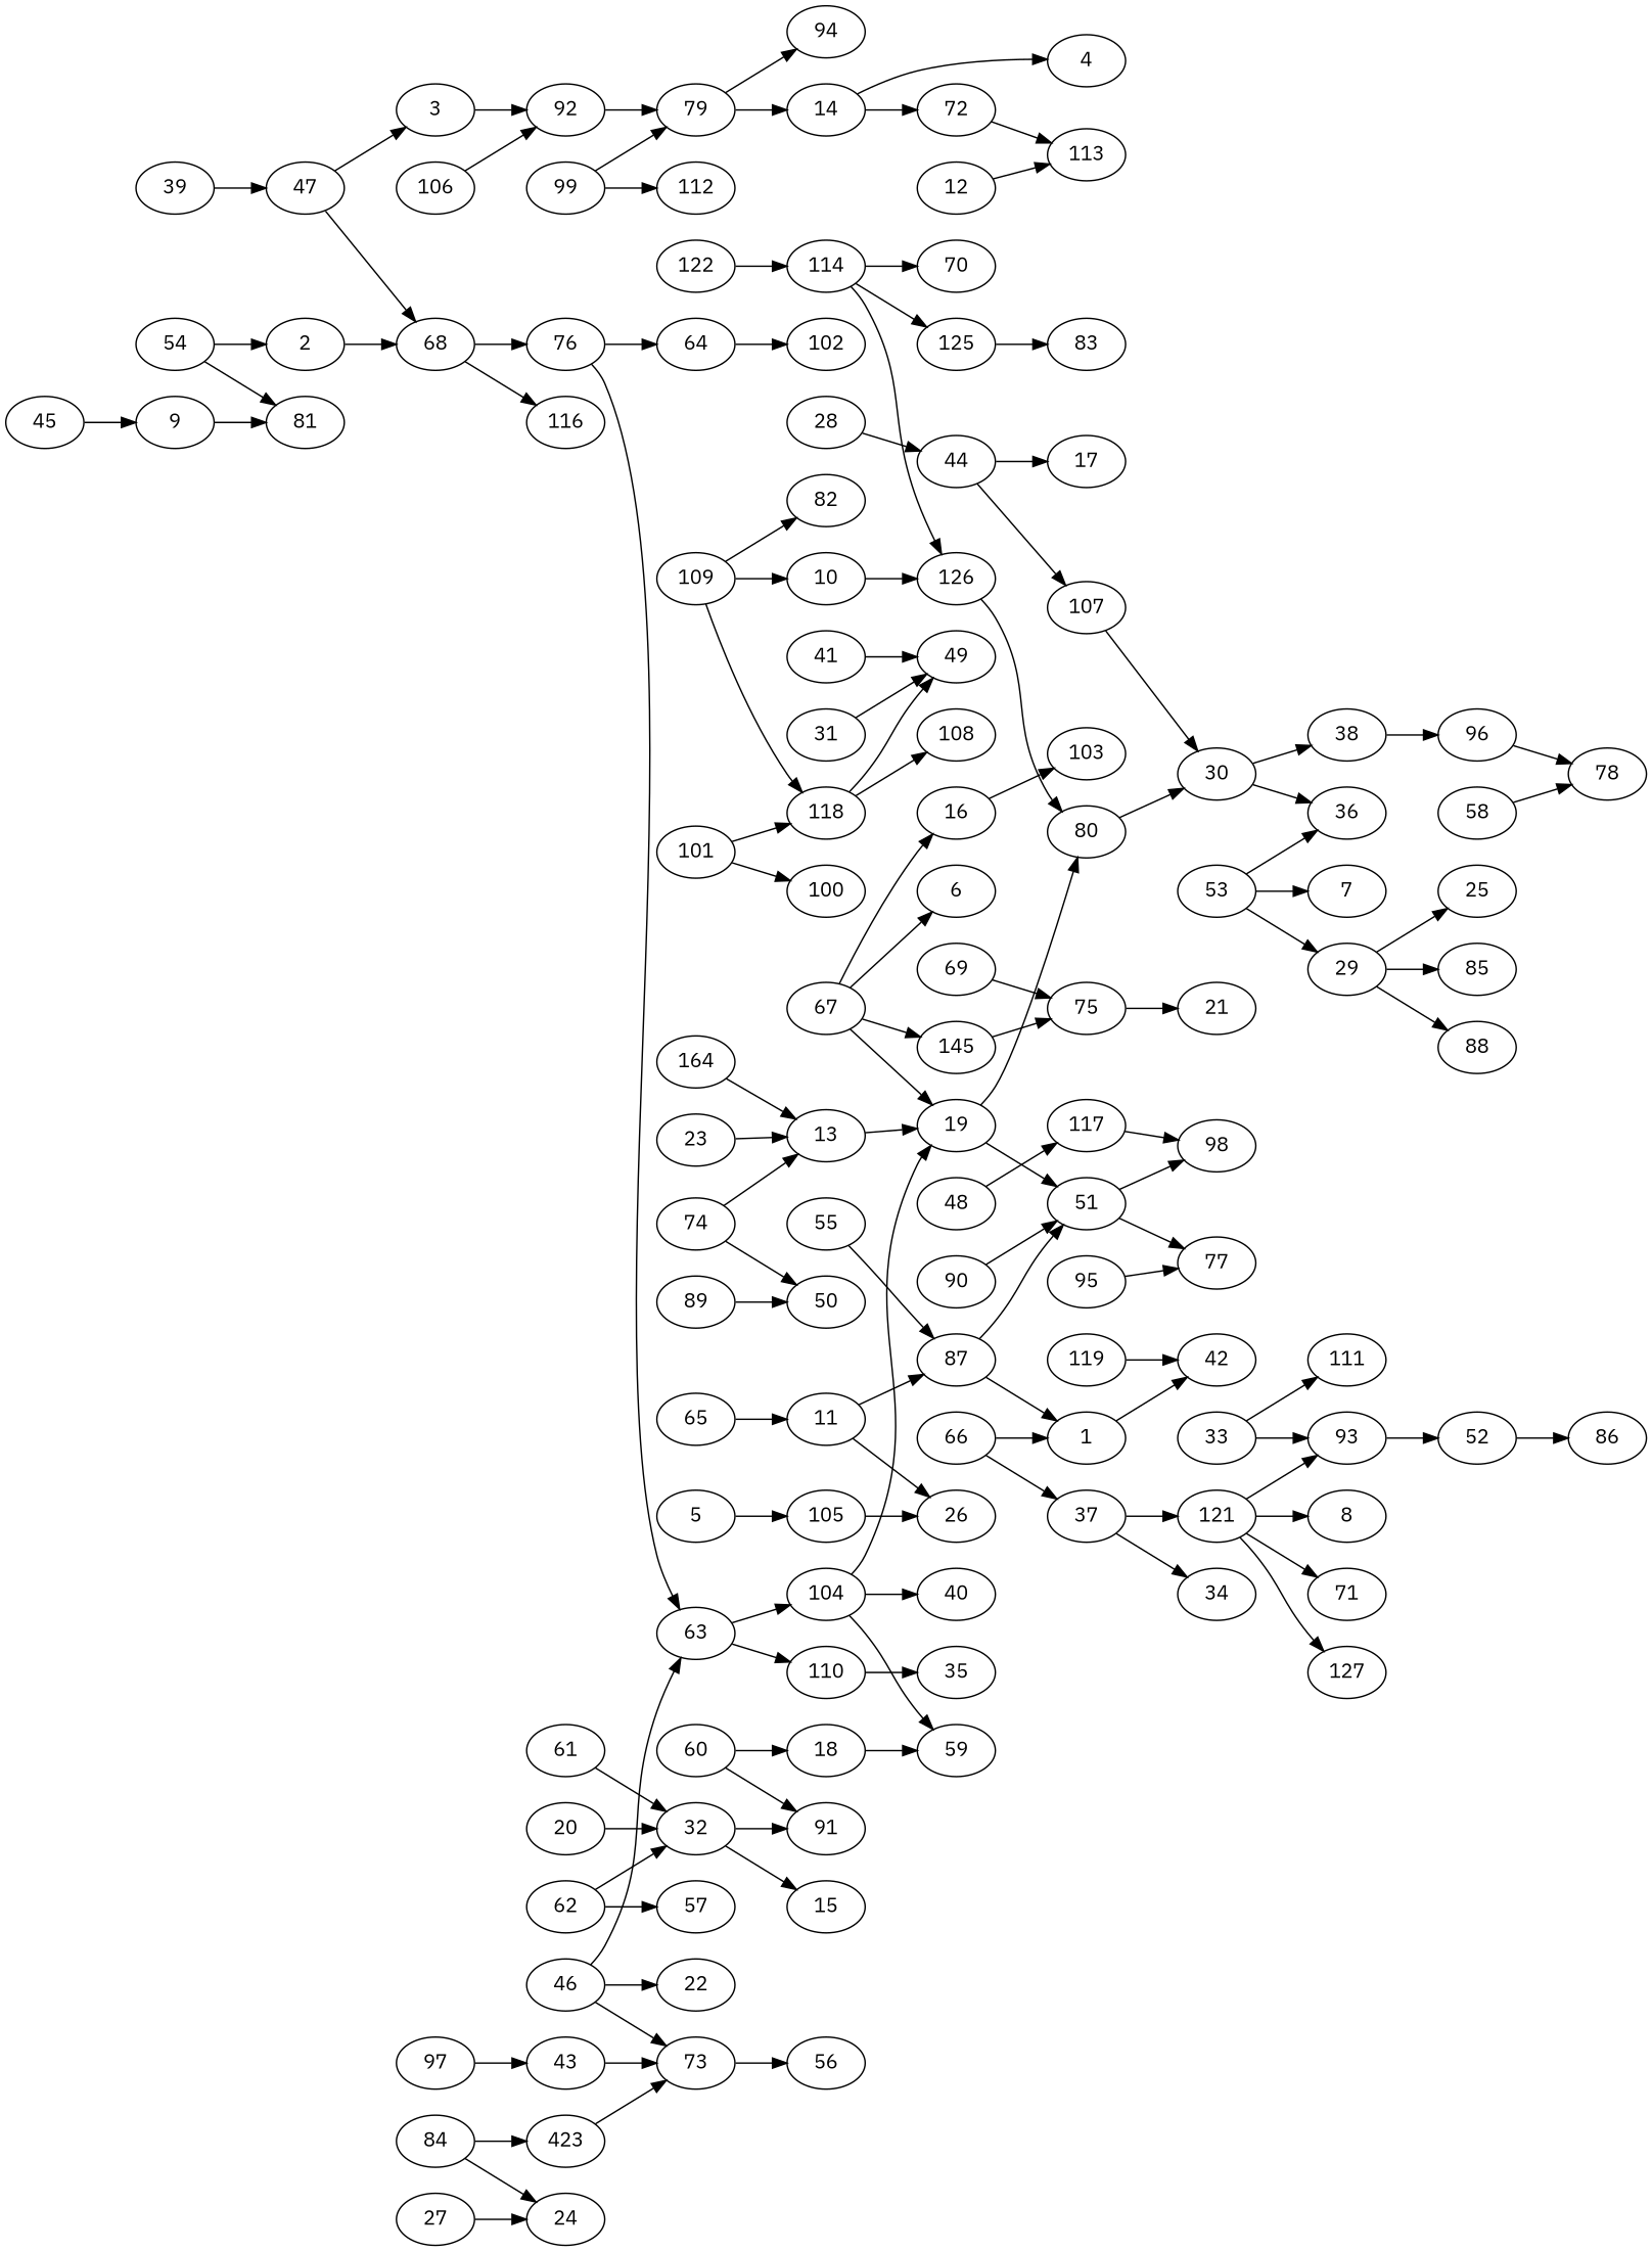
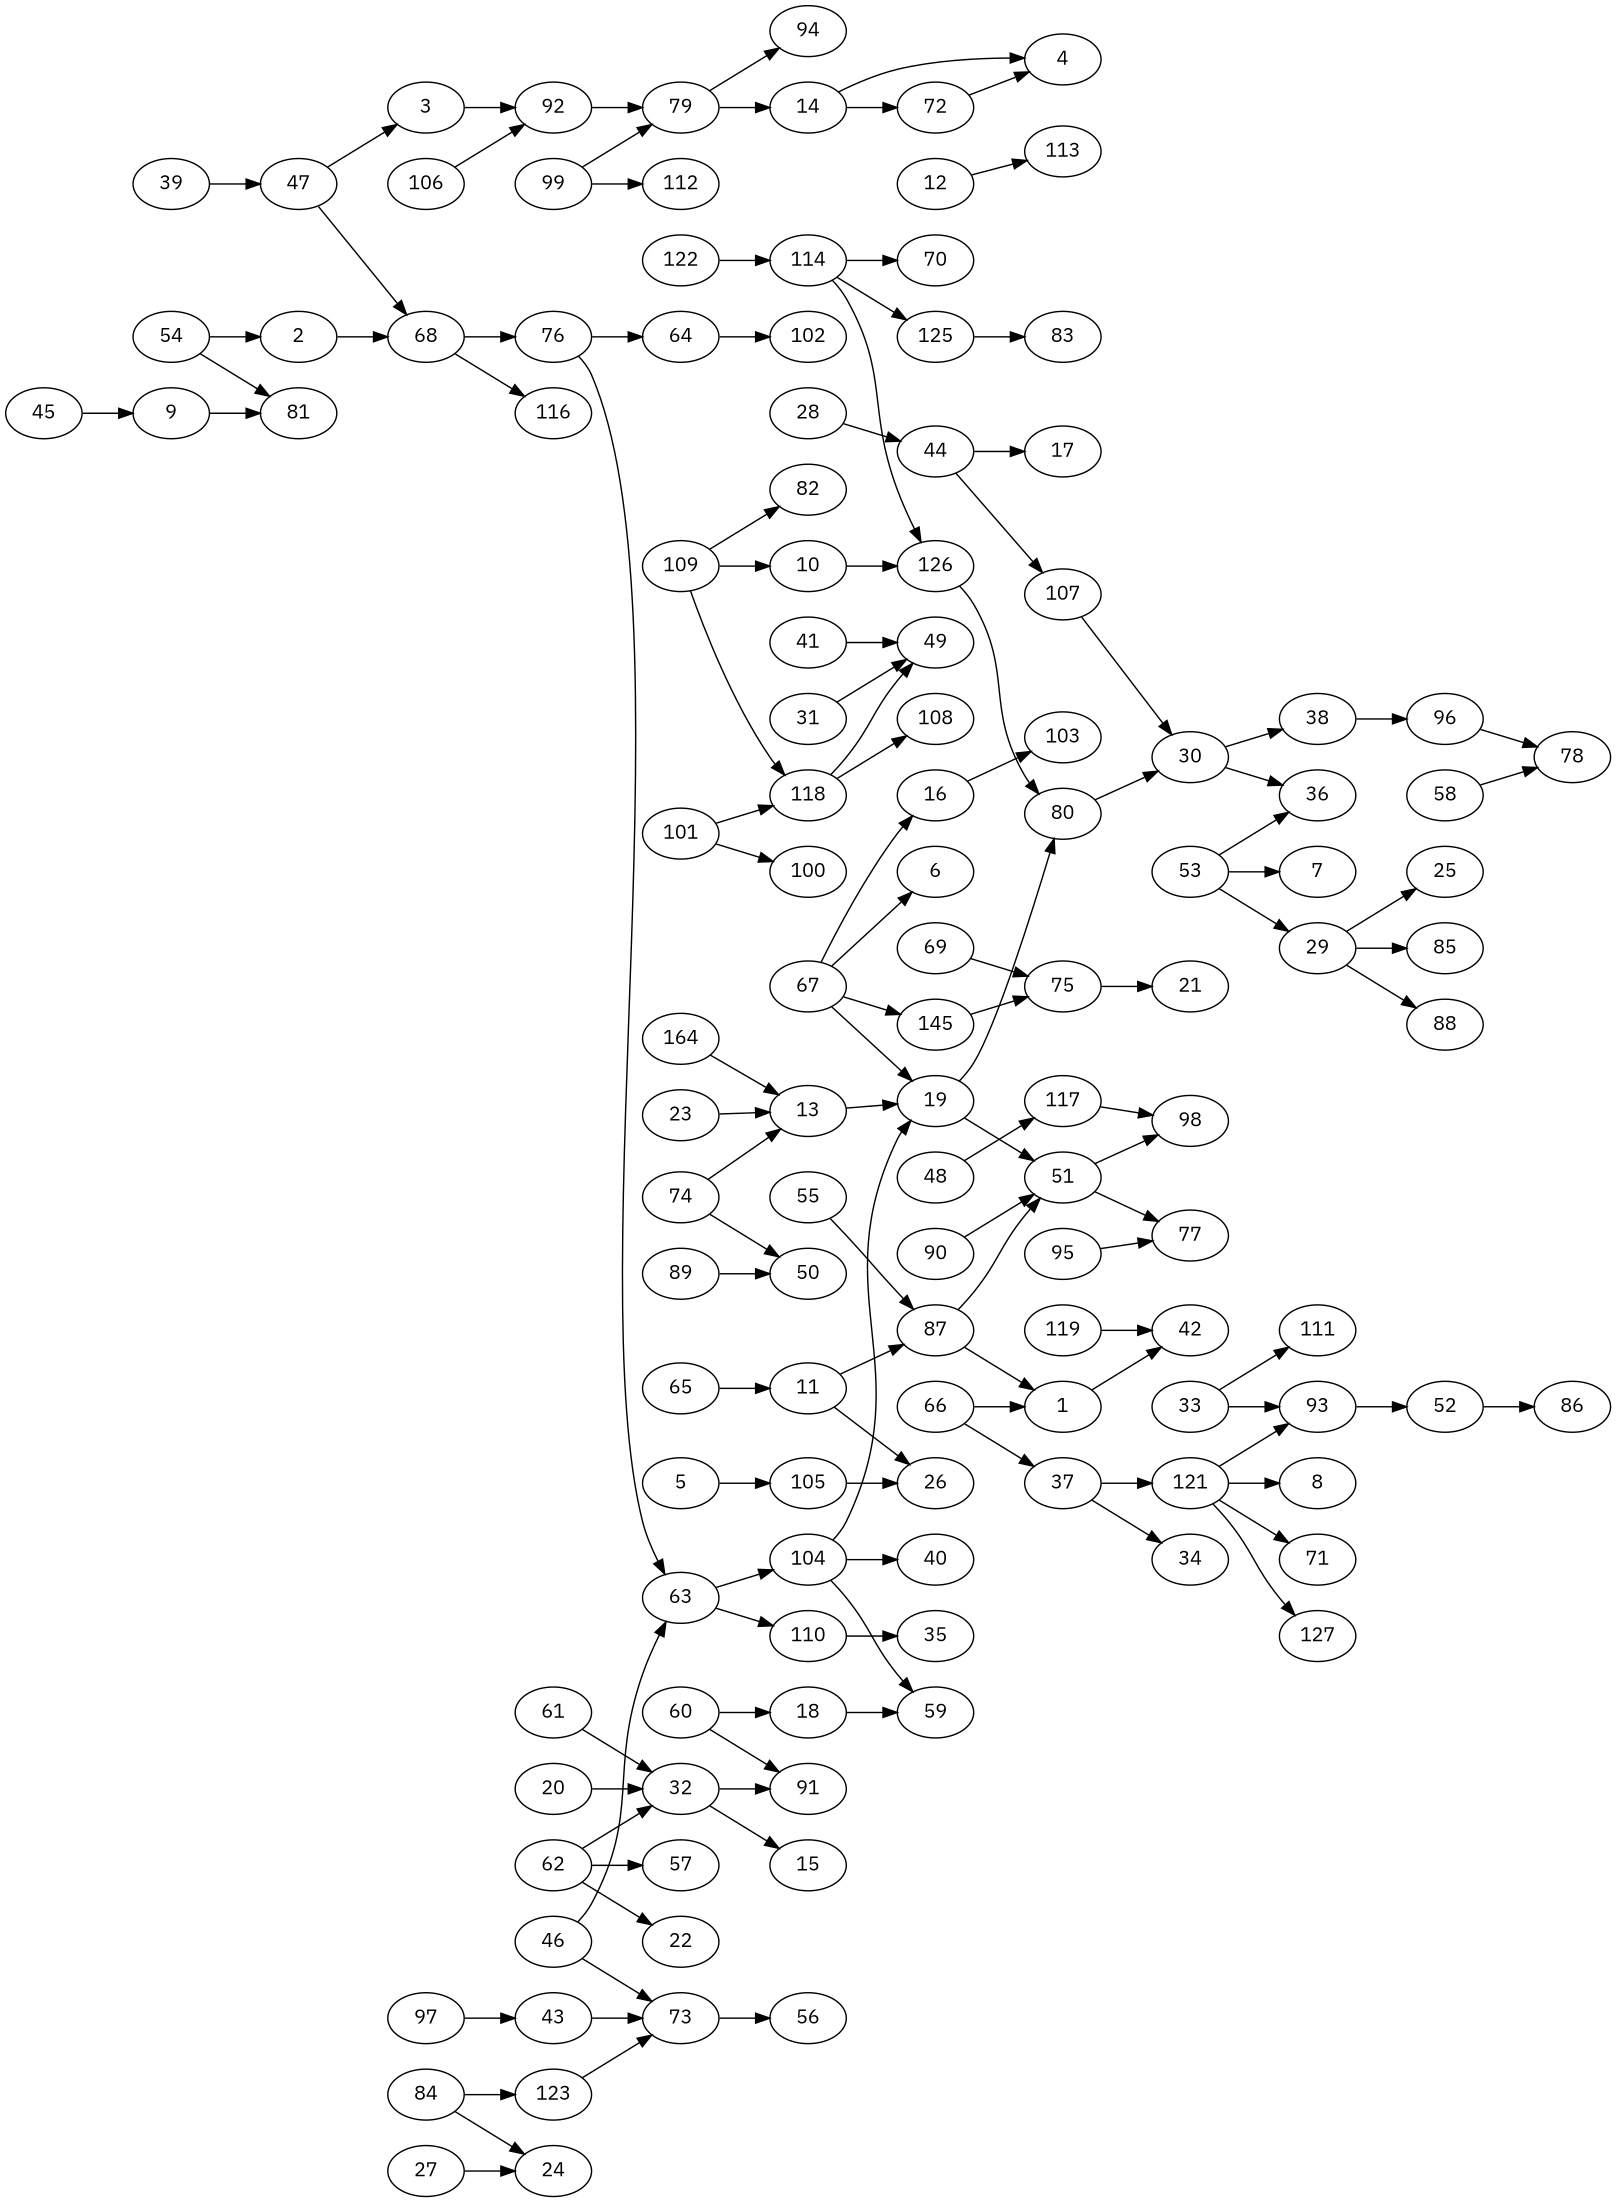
  digraph {
    fontname="IBM Plex Sans"
    rankdir=LR
    node [fontname="IBM Plex Sans"]
    edge [color=black fontname="IBM Plex Sans"]
    3
    92
    79
    14
    94
    5
    105
    26
    9
    81
    12
    113
    4
    72
    16
    103
    19
    80
    51
    30
    98
    77
    38
    36
    20
    32
    15
    91
    23
    13
    27
    24
    28
    44
    17
    107
    29
    25
    85
    88
    31
    49
    33
    93
    111
    52
    86
    37
    34
    121
    8
    71
    127
    96
    78
    39
    47
    68
    116
    76
    41
    45
    46
    22
    73
    63
    56
    104
    110
    43
    64
    48
    117
    53
    7
    54
    2
    55
    87
    1
    42
    58
    60
    18
    59
    61
    62
    57
    102
    65
    11
    66
    67
    6
    n95 [label=145]
    75
    21
    69
    74
    50
    40
    35
    84
-   123 [label=423]
+   123
    89
    90
    95
    97
    99
    112
    101
    100
    118
    108
    106
    109
    10
    82
    126
    114
    70
    125
    83
    119
    122
    n126 [label=164]
    3 -> 92
    92 -> 79
    79 -> 14
    79 -> 94
    14 -> 4
    14 -> 72
    5 -> 105
    105 -> 26
    9 -> 81
    12 -> 113
-   72 -> 113
+   72 -> 4
    16 -> 103
    19 -> 80
    19 -> 51
    80 -> 30
    51 -> 98
    51 -> 77
    30 -> 38
    30 -> 36
    38 -> 96
    20 -> 32
    32 -> 15
    32 -> 91
    23 -> 13
    13 -> 19
    27 -> 24
    28 -> 44
    44 -> 17
    44 -> 107
    107 -> 30
    29 -> 25
    29 -> 85
    29 -> 88
    31 -> 49
    33 -> 93
    33 -> 111
    93 -> 52
    52 -> 86
    37 -> 34
    37 -> 121
    121 -> 93
    121 -> 8
    121 -> 71
    121 -> 127
    96 -> 78
    39 -> 47
    47 -> 3
    47 -> 68
    68 -> 116
    68 -> 76
    76 -> 63
    76 -> 64
    41 -> 49
    45 -> 9
-   46 -> 22
+   62 -> 22
    46 -> 73
    46 -> 63
    73 -> 56
    63 -> 104
    63 -> 110
    104 -> 19
    104 -> 59
    104 -> 40
    110 -> 35
    43 -> 73
    64 -> 102
    48 -> 117
    117 -> 98
    53 -> 36
    53 -> 29
    53 -> 7
    54 -> 81
    54 -> 2
    2 -> 68
    55 -> 87
    87 -> 51
    87 -> 1
    1 -> 42
    58 -> 78
    60 -> 91
    60 -> 18
    18 -> 59
    61 -> 32
    62 -> 32
    62 -> 57
    65 -> 11
    11 -> 26
    11 -> 87
    66 -> 37
    66 -> 1
    67 -> 16
    67 -> 19
    67 -> 6
    67 -> n95
    n95 -> 75
    75 -> 21
    69 -> 75
    74 -> 13
    74 -> 50
    84 -> 24
    84 -> 123
    123 -> 73
    89 -> 50
    90 -> 51
    95 -> 77
    97 -> 43
    99 -> 79
    99 -> 112
    101 -> 100
    101 -> 118
    118 -> 49
    118 -> 108
    106 -> 92
    109 -> 118
    109 -> 10
    109 -> 82
    10 -> 126
    126 -> 80
    114 -> 126
    114 -> 70
    114 -> 125
    125 -> 83
    119 -> 42
    122 -> 114
    n126 -> 13
  }
